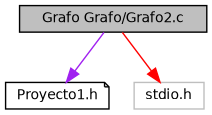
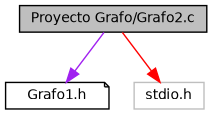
  digraph {
    node [color=black fillcolor=white fontname=Helvetica fontsize=10 shape=box style=filled]
    edge [fontname=Helvetica fontsize=10 labelfontname=Helvetica labelfontsize=10 style=solid]
-   n1 [fillcolor=grey75 fontcolor=black height=0.2 label="Grafo Grafo/Grafo2.c" width=0.4]
-   n2 [height=0.2 label="Proyecto1.h" shape=note width=0.4]
+   n1 [fillcolor=grey75 fontcolor=black height=0.2 label="Proyecto Grafo/Grafo2.c" width=0.4]
+   n2 [height=0.2 label="Grafo1.h" shape=note width=0.4]
    n3 [color=grey75 height=0.2 label="stdio.h" width=0.4]
    n1 -> n2 [color=purple]
    n1 -> n3 [color=red]
  }
